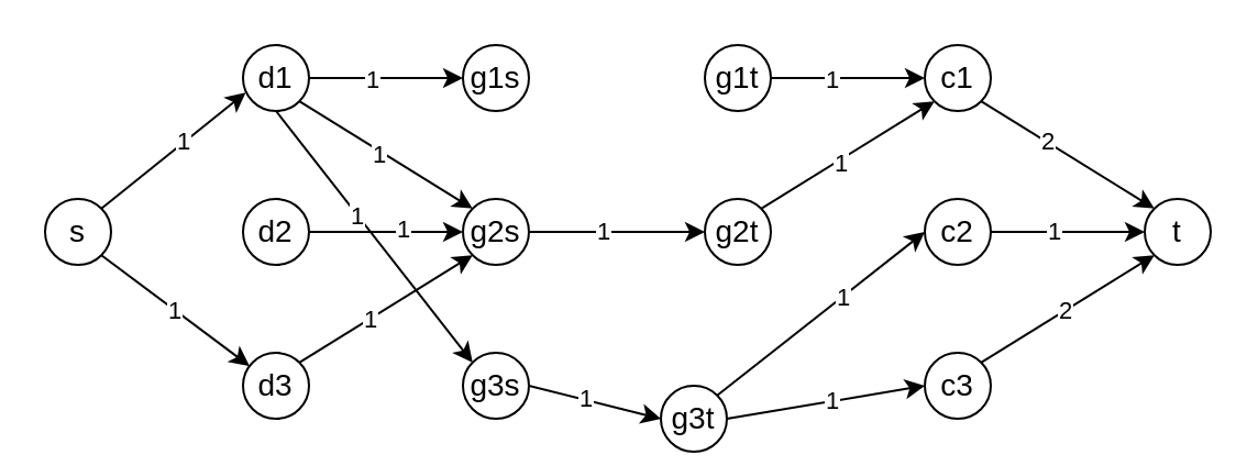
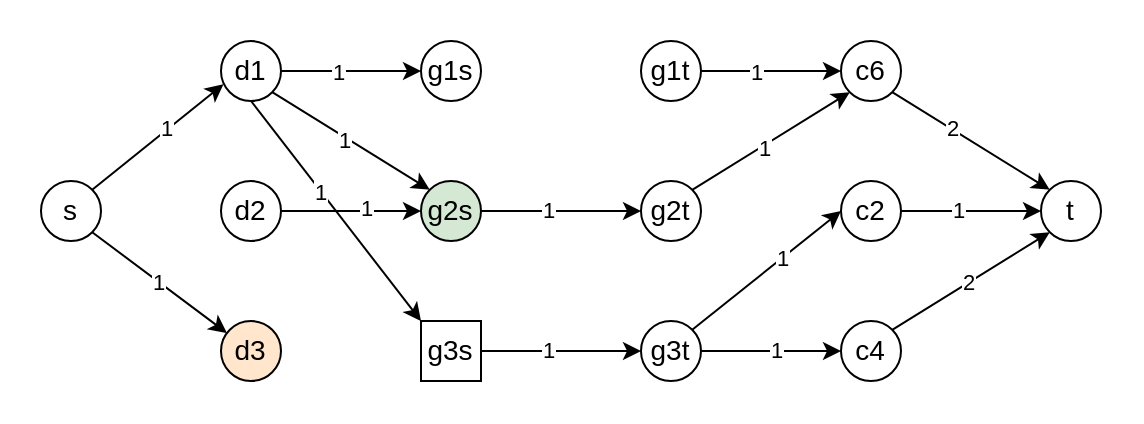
  <mxCell id="0" />
  <mxCell id="1" parent="0" />
  <mxCell id="2" style="edgeStyle=none;rounded=0;orthogonalLoop=1;jettySize=auto;html=1;exitX=1;exitY=1;exitDx=0;exitDy=0;" edge="1" parent="1" source="4" target="17"><mxGeometry relative="1" as="geometry" /></mxCell>
  <mxCell id="3" value="1" style="edgeLabel;html=1;align=center;verticalAlign=middle;resizable=0;points=[];" vertex="1" connectable="0" parent="2"><mxGeometry x="-0.031" relative="1" as="geometry"><mxPoint as="offset" /></mxGeometry></mxCell>
  <mxCell id="4" value="s" style="ellipse;whiteSpace=wrap;html=1;aspect=fixed;fontSize=14;" vertex="1" parent="1"><mxGeometry x="20" y="90" width="30" height="30" as="geometry" /></mxCell>
  <mxCell id="5" style="edgeStyle=none;rounded=0;orthogonalLoop=1;jettySize=auto;html=1;exitX=1;exitY=0.5;exitDx=0;exitDy=0;entryX=0;entryY=0.5;entryDx=0;entryDy=0;" edge="1" parent="1" source="11" target="18"><mxGeometry relative="1" as="geometry" /></mxCell>
  <mxCell id="6" value="1" style="edgeLabel;html=1;align=center;verticalAlign=middle;resizable=0;points=[];" vertex="1" connectable="0" parent="5"><mxGeometry x="-0.209" relative="1" as="geometry"><mxPoint as="offset" /></mxGeometry></mxCell>
  <mxCell id="7" style="edgeStyle=none;rounded=0;orthogonalLoop=1;jettySize=auto;html=1;exitX=1;exitY=1;exitDx=0;exitDy=0;entryX=0;entryY=0;entryDx=0;entryDy=0;" edge="1" parent="1" source="11" target="21"><mxGeometry relative="1" as="geometry" /></mxCell>
  <mxCell id="8" value="1" style="edgeLabel;html=1;align=center;verticalAlign=middle;resizable=0;points=[];" vertex="1" connectable="0" parent="7"><mxGeometry x="-0.076" y="-1" relative="1" as="geometry"><mxPoint as="offset" /></mxGeometry></mxCell>
  <mxCell id="9" style="edgeStyle=none;rounded=0;orthogonalLoop=1;jettySize=auto;html=1;exitX=0.5;exitY=1;exitDx=0;exitDy=0;entryX=0;entryY=0;entryDx=0;entryDy=0;" edge="1" parent="1" source="11" target="24"><mxGeometry relative="1" as="geometry" /></mxCell>
  <mxCell id="10" value="1" style="edgeLabel;html=1;align=center;verticalAlign=middle;resizable=0;points=[];" vertex="1" connectable="0" parent="9"><mxGeometry x="-0.179" relative="1" as="geometry"><mxPoint as="offset" /></mxGeometry></mxCell>
  <mxCell id="11" value="d1" style="ellipse;whiteSpace=wrap;html=1;aspect=fixed;fontSize=14;" vertex="1" parent="1"><mxGeometry x="110" y="20" width="30" height="30" as="geometry" /></mxCell>
  <mxCell id="12" style="edgeStyle=none;rounded=0;orthogonalLoop=1;jettySize=auto;html=1;exitX=1;exitY=0.5;exitDx=0;exitDy=0;entryX=0;entryY=0.5;entryDx=0;entryDy=0;" edge="1" parent="1" source="14" target="21"><mxGeometry relative="1" as="geometry" /></mxCell>
  <mxCell id="13" value="1" style="edgeLabel;html=1;align=center;verticalAlign=middle;resizable=0;points=[];" vertex="1" connectable="0" parent="12"><mxGeometry x="0.199" y="2" relative="1" as="geometry"><mxPoint as="offset" /></mxGeometry></mxCell>
  <mxCell id="14" value="d2" style="ellipse;whiteSpace=wrap;html=1;aspect=fixed;fontSize=14;" vertex="1" parent="1"><mxGeometry x="110" y="90" width="30" height="30" as="geometry" /></mxCell>
- <mxCell id="15" style="edgeStyle=none;rounded=0;orthogonalLoop=1;jettySize=auto;html=1;exitX=1;exitY=0;exitDx=0;exitDy=0;entryX=0;entryY=1;entryDx=0;entryDy=0;" edge="1" parent="1" source="17" target="21"><mxGeometry relative="1" as="geometry" /></mxCell>
- <mxCell id="16" value="1" style="edgeLabel;html=1;align=center;verticalAlign=middle;resizable=0;points=[];" vertex="1" connectable="0" parent="15"><mxGeometry x="-0.17" relative="1" as="geometry"><mxPoint as="offset" /></mxGeometry></mxCell>
- <mxCell id="17" value="d3" style="ellipse;whiteSpace=wrap;html=1;aspect=fixed;fontSize=14;" vertex="1" parent="1"><mxGeometry x="110" y="160" width="30" height="30" as="geometry" /></mxCell>
+ <mxCell id="17" value="d3" style="ellipse;whiteSpace=wrap;html=1;aspect=fixed;fontSize=14;fillColor=#ffe6cc;" vertex="1" parent="1"><mxGeometry x="110" y="160" width="30" height="30" as="geometry" /></mxCell>
  <mxCell id="18" value="g1s" style="ellipse;whiteSpace=wrap;html=1;aspect=fixed;fontSize=14;" vertex="1" parent="1"><mxGeometry x="210" y="20" width="30" height="30" as="geometry" /></mxCell>
  <mxCell id="19" style="edgeStyle=none;rounded=0;orthogonalLoop=1;jettySize=auto;html=1;exitX=1;exitY=0.5;exitDx=0;exitDy=0;entryX=0;entryY=0.5;entryDx=0;entryDy=0;" edge="1" parent="1" source="21" target="32"><mxGeometry relative="1" as="geometry" /></mxCell>
  <mxCell id="20" value="1" style="edgeLabel;html=1;align=center;verticalAlign=middle;resizable=0;points=[];" vertex="1" connectable="0" parent="19"><mxGeometry x="-0.165" y="1" relative="1" as="geometry"><mxPoint as="offset" /></mxGeometry></mxCell>
- <mxCell id="21" value="g2s" style="ellipse;whiteSpace=wrap;html=1;aspect=fixed;fontSize=14;" vertex="1" parent="1"><mxGeometry x="210" y="90" width="30" height="30" as="geometry" /></mxCell>
+ <mxCell id="21" value="g2s" style="ellipse;whiteSpace=wrap;html=1;aspect=fixed;fontSize=14;fillColor=#d5e8d4;" vertex="1" parent="1"><mxGeometry x="210" y="90" width="30" height="30" as="geometry" /></mxCell>
  <mxCell id="22" style="edgeStyle=none;rounded=0;orthogonalLoop=1;jettySize=auto;html=1;exitX=1;exitY=0.5;exitDx=0;exitDy=0;entryX=0;entryY=0.5;entryDx=0;entryDy=0;" edge="1" parent="1" source="24" target="37"><mxGeometry relative="1" as="geometry" /></mxCell>
  <mxCell id="23" value="1" style="edgeLabel;html=1;align=center;verticalAlign=middle;resizable=0;points=[];" vertex="1" connectable="0" parent="22"><mxGeometry x="-0.165" y="1" relative="1" as="geometry"><mxPoint as="offset" /></mxGeometry></mxCell>
- <mxCell id="24" value="g3s" style="ellipse;whiteSpace=wrap;html=1;aspect=fixed;fontSize=14;" vertex="1" parent="1"><mxGeometry x="210" y="160" width="30" height="30" as="geometry" /></mxCell>
+ <mxCell id="24" value="g3s" style="whiteSpace=wrap;html=1;aspect=fixed;fontSize=14;rounded=0;" vertex="1" parent="1"><mxGeometry x="210" y="160" width="30" height="30" as="geometry" /></mxCell>
  <mxCell id="25" style="edgeStyle=none;rounded=0;orthogonalLoop=1;jettySize=auto;html=1;exitX=1;exitY=0;exitDx=0;exitDy=0;entryX=0.04;entryY=0.722;entryDx=0;entryDy=0;entryPerimeter=0;" edge="1" parent="1" source="4" target="11"><mxGeometry relative="1" as="geometry" /></mxCell>
  <mxCell id="26" value="1" style="edgeLabel;html=1;align=center;verticalAlign=middle;resizable=0;points=[];" vertex="1" connectable="0" parent="25"><mxGeometry x="0.13" y="1" relative="1" as="geometry"><mxPoint as="offset" /></mxGeometry></mxCell>
  <mxCell id="27" style="edgeStyle=none;rounded=0;orthogonalLoop=1;jettySize=auto;html=1;exitX=1;exitY=0.5;exitDx=0;exitDy=0;entryX=0;entryY=0.5;entryDx=0;entryDy=0;" edge="1" parent="1" source="29" target="40"><mxGeometry relative="1" as="geometry" /></mxCell>
  <mxCell id="28" value="1" style="edgeLabel;html=1;align=center;verticalAlign=middle;resizable=0;points=[];" vertex="1" connectable="0" parent="27"><mxGeometry x="-0.217" relative="1" as="geometry"><mxPoint as="offset" /></mxGeometry></mxCell>
  <mxCell id="29" value="g1t" style="ellipse;whiteSpace=wrap;html=1;aspect=fixed;fontSize=14;" vertex="1" parent="1"><mxGeometry x="320" y="20" width="30" height="30" as="geometry" /></mxCell>
  <mxCell id="30" style="edgeStyle=none;rounded=0;orthogonalLoop=1;jettySize=auto;html=1;exitX=1;exitY=0;exitDx=0;exitDy=0;entryX=0;entryY=1;entryDx=0;entryDy=0;" edge="1" parent="1" source="32" target="40"><mxGeometry relative="1" as="geometry" /></mxCell>
  <mxCell id="31" value="1" style="edgeLabel;html=1;align=center;verticalAlign=middle;resizable=0;points=[];" vertex="1" connectable="0" parent="30"><mxGeometry x="-0.102" y="-1" relative="1" as="geometry"><mxPoint as="offset" /></mxGeometry></mxCell>
  <mxCell id="32" value="g2t" style="ellipse;whiteSpace=wrap;html=1;aspect=fixed;fontSize=14;" vertex="1" parent="1"><mxGeometry x="320" y="90" width="30" height="30" as="geometry" /></mxCell>
  <mxCell id="33" style="edgeStyle=none;rounded=0;orthogonalLoop=1;jettySize=auto;html=1;exitX=1;exitY=0;exitDx=0;exitDy=0;entryX=0;entryY=0.5;entryDx=0;entryDy=0;" edge="1" parent="1" source="37" target="43"><mxGeometry relative="1" as="geometry" /></mxCell>
  <mxCell id="34" value="1" style="edgeLabel;html=1;align=center;verticalAlign=middle;resizable=0;points=[];" vertex="1" connectable="0" parent="33"><mxGeometry x="0.197" relative="1" as="geometry"><mxPoint as="offset" /></mxGeometry></mxCell>
  <mxCell id="35" style="edgeStyle=none;rounded=0;orthogonalLoop=1;jettySize=auto;html=1;exitX=1;exitY=0.5;exitDx=0;exitDy=0;entryX=0;entryY=0.5;entryDx=0;entryDy=0;" edge="1" parent="1" source="37" target="46"><mxGeometry relative="1" as="geometry" /></mxCell>
  <mxCell id="36" value="1" style="edgeLabel;html=1;align=center;verticalAlign=middle;resizable=0;points=[];" vertex="1" connectable="0" parent="35"><mxGeometry x="0.044" y="1" relative="1" as="geometry"><mxPoint as="offset" /></mxGeometry></mxCell>
- <mxCell id="37" value="g3t" style="ellipse;whiteSpace=wrap;html=1;aspect=fixed;fontSize=14;" vertex="1" parent="1"><mxGeometry x="300" y="175" width="30" height="30" as="geometry" /></mxCell>
+ <mxCell id="37" value="g3t" style="ellipse;whiteSpace=wrap;html=1;aspect=fixed;fontSize=14;" vertex="1" parent="1"><mxGeometry x="320" y="160" width="30" height="30" as="geometry" /></mxCell>
  <mxCell id="38" style="edgeStyle=none;rounded=0;orthogonalLoop=1;jettySize=auto;html=1;exitX=1;exitY=1;exitDx=0;exitDy=0;entryX=0;entryY=0;entryDx=0;entryDy=0;" edge="1" parent="1" source="40" target="47"><mxGeometry relative="1" as="geometry" /></mxCell>
  <mxCell id="39" value="2" style="edgeLabel;html=1;align=center;verticalAlign=middle;resizable=0;points=[];" vertex="1" connectable="0" parent="38"><mxGeometry x="-0.254" y="1" relative="1" as="geometry"><mxPoint as="offset" /></mxGeometry></mxCell>
- <mxCell id="40" value="c1" style="ellipse;whiteSpace=wrap;html=1;aspect=fixed;fontSize=14;" vertex="1" parent="1"><mxGeometry x="420" y="20" width="30" height="30" as="geometry" /></mxCell>
+ <mxCell id="40" value="c6" style="ellipse;whiteSpace=wrap;html=1;aspect=fixed;fontSize=14;" vertex="1" parent="1"><mxGeometry x="420" y="20" width="30" height="30" as="geometry" /></mxCell>
  <mxCell id="41" style="edgeStyle=none;rounded=0;orthogonalLoop=1;jettySize=auto;html=1;exitX=1;exitY=0.5;exitDx=0;exitDy=0;entryX=0;entryY=0.5;entryDx=0;entryDy=0;" edge="1" parent="1" source="43" target="47"><mxGeometry relative="1" as="geometry" /></mxCell>
  <mxCell id="42" value="1" style="edgeLabel;html=1;align=center;verticalAlign=middle;resizable=0;points=[];" vertex="1" connectable="0" parent="41"><mxGeometry x="-0.202" y="1" relative="1" as="geometry"><mxPoint as="offset" /></mxGeometry></mxCell>
  <mxCell id="43" value="c2" style="ellipse;whiteSpace=wrap;html=1;aspect=fixed;fontSize=14;" vertex="1" parent="1"><mxGeometry x="420" y="90" width="30" height="30" as="geometry" /></mxCell>
  <mxCell id="44" style="edgeStyle=none;rounded=0;orthogonalLoop=1;jettySize=auto;html=1;exitX=1;exitY=0;exitDx=0;exitDy=0;entryX=0;entryY=1;entryDx=0;entryDy=0;" edge="1" parent="1" source="46" target="47"><mxGeometry relative="1" as="geometry"><Array as="points" /></mxGeometry></mxCell>
  <mxCell id="45" value="2" style="edgeLabel;html=1;align=center;verticalAlign=middle;resizable=0;points=[];" vertex="1" connectable="0" parent="44"><mxGeometry x="-0.032" relative="1" as="geometry"><mxPoint as="offset" /></mxGeometry></mxCell>
- <mxCell id="46" value="c3" style="ellipse;whiteSpace=wrap;html=1;aspect=fixed;fontSize=14;" vertex="1" parent="1"><mxGeometry x="420" y="160" width="30" height="30" as="geometry" /></mxCell>
+ <mxCell id="46" value="c4" style="ellipse;whiteSpace=wrap;html=1;aspect=fixed;fontSize=14;" vertex="1" parent="1"><mxGeometry x="420" y="160" width="30" height="30" as="geometry" /></mxCell>
  <mxCell id="47" value="t" style="ellipse;whiteSpace=wrap;html=1;aspect=fixed;fontSize=14;" vertex="1" parent="1"><mxGeometry x="520" y="90" width="30" height="30" as="geometry" /></mxCell>
